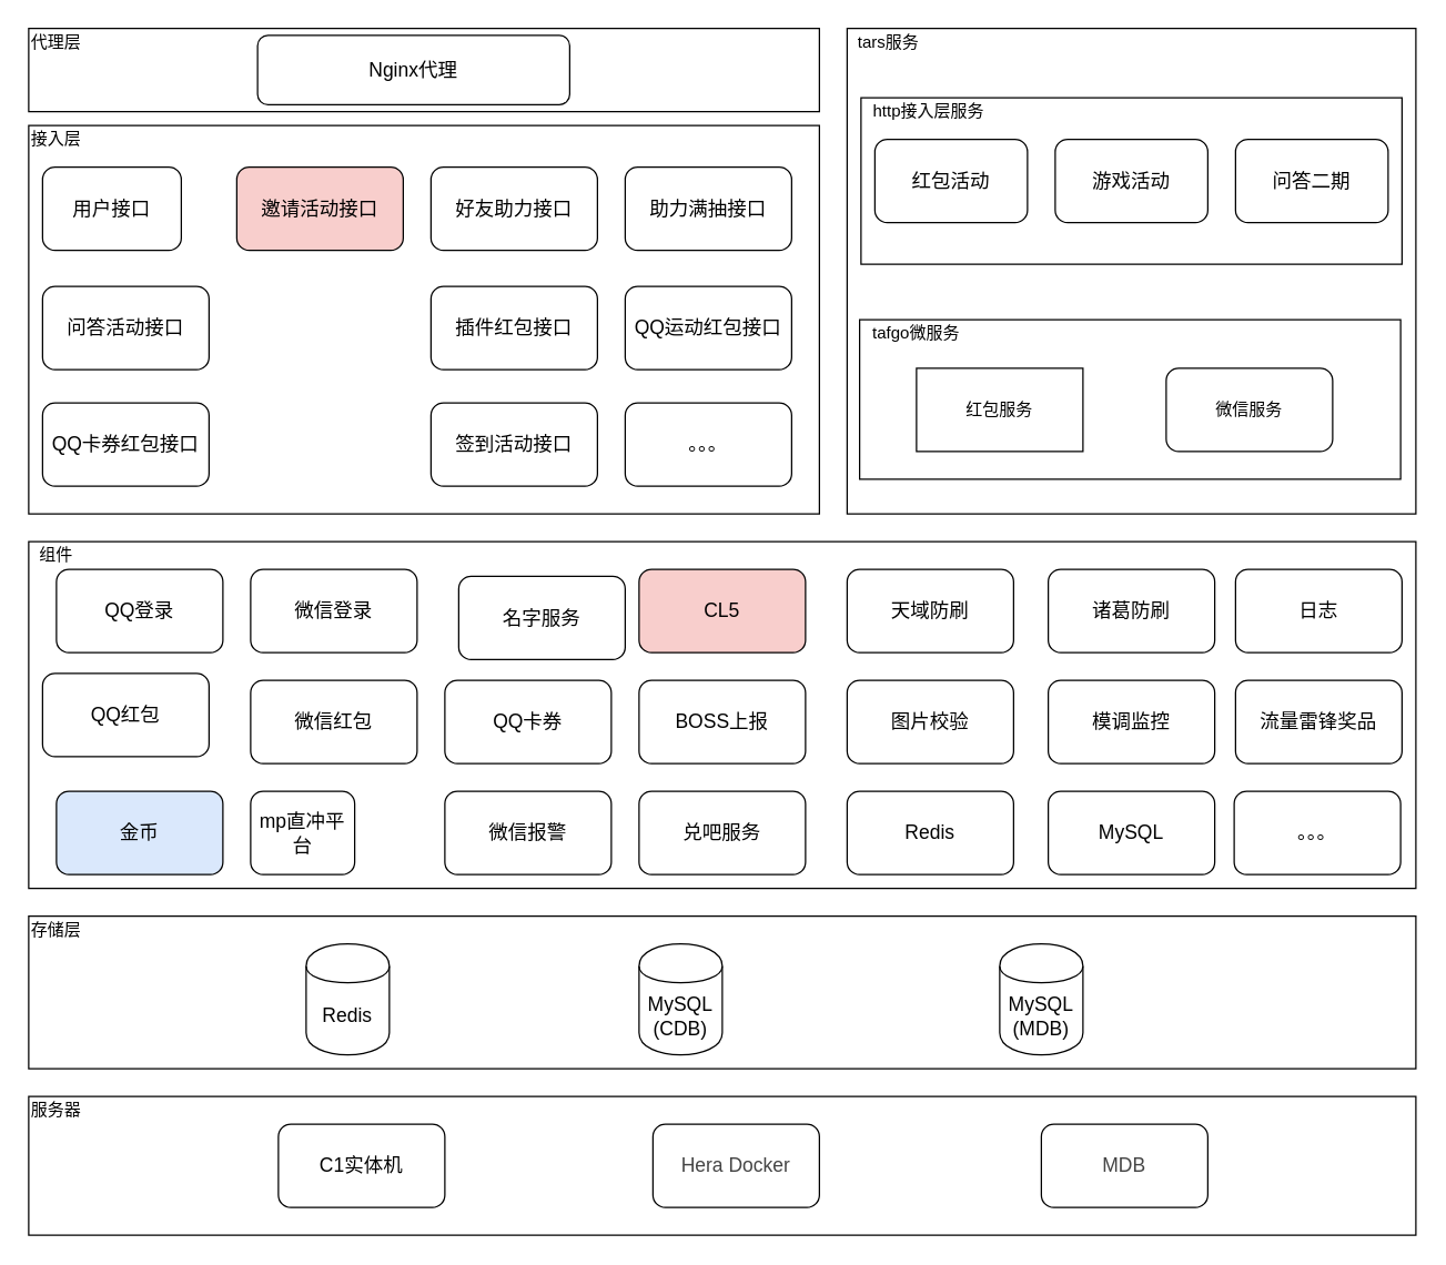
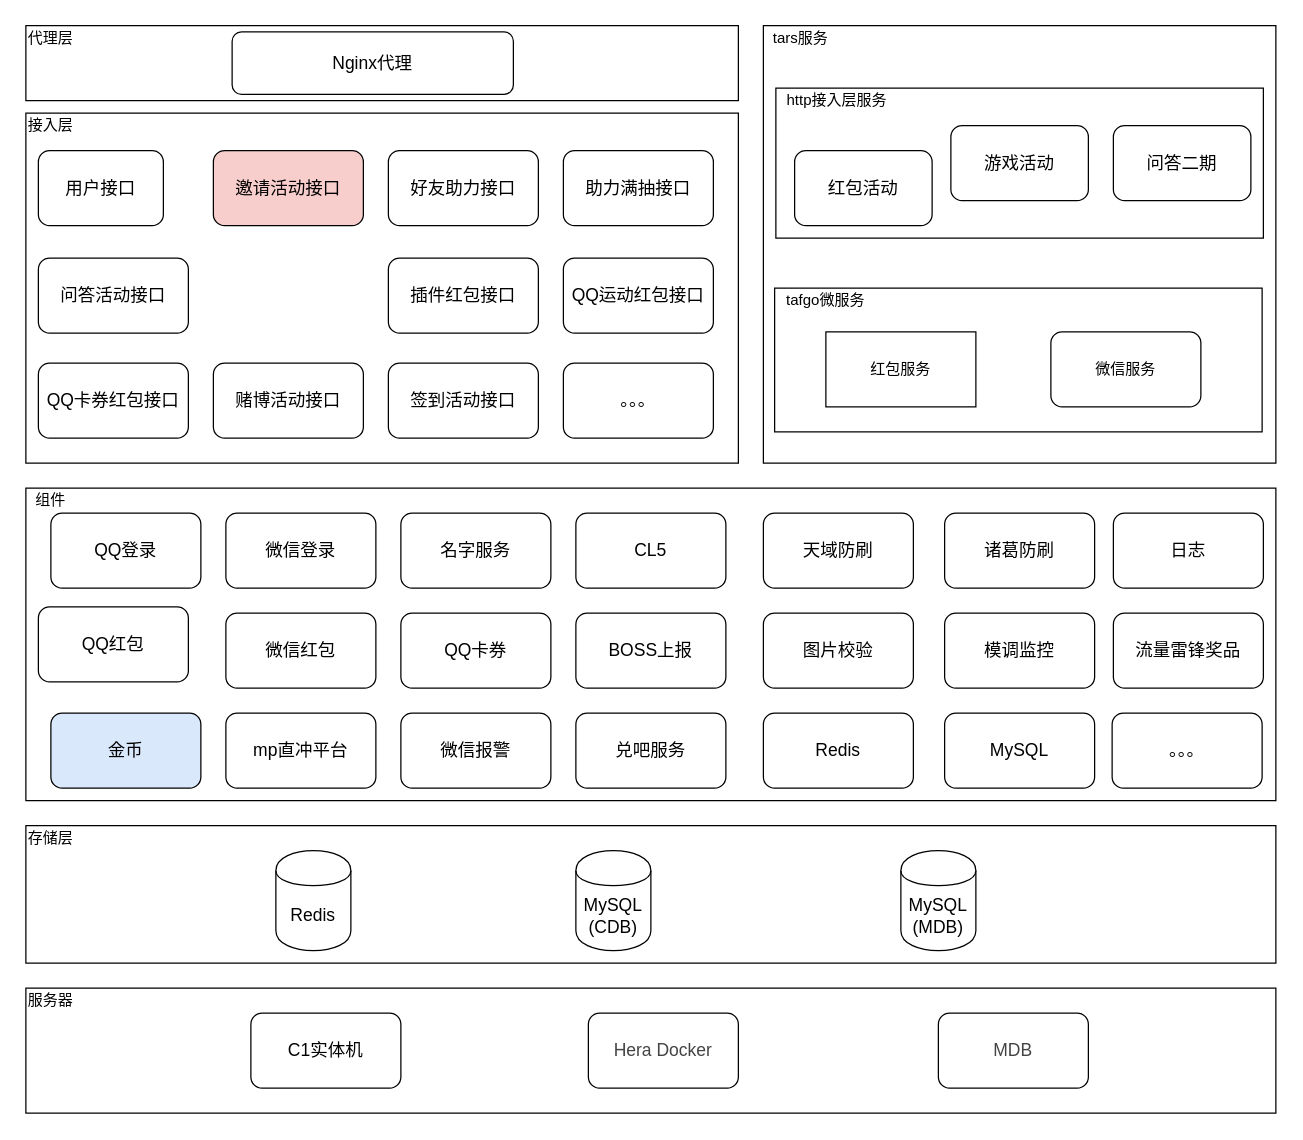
  <mxCell id="0" />
  <mxCell id="1" parent="0" />
  <mxCell id="2" value="" style="rounded=0;whiteSpace=wrap;html=1;" vertex="1" parent="1"><mxGeometry x="20" y="390" width="1000" height="250" as="geometry" /></mxCell>
  <mxCell id="3" value="&lt;br&gt;&lt;br&gt;" style="rounded=0;whiteSpace=wrap;html=1;" parent="1" vertex="1"><mxGeometry x="20" y="90" width="570" height="280" as="geometry" /></mxCell>
  <mxCell id="4" value="&lt;span style=&quot;font-size: 14px&quot;&gt;用户接口&lt;/span&gt;" style="rounded=1;whiteSpace=wrap;html=1;" parent="1" vertex="1"><mxGeometry x="30" y="120" width="100" height="60" as="geometry" /></mxCell>
  <mxCell id="5" value="&lt;font style=&quot;font-size: 14px&quot;&gt;邀请活动接口&lt;/font&gt;" style="rounded=1;whiteSpace=wrap;html=1;fillColor=#f8cecc;" parent="1" vertex="1"><mxGeometry x="170" y="120" width="120" height="60" as="geometry" /></mxCell>
  <mxCell id="6" value="&lt;font style=&quot;font-size: 14px&quot;&gt;好友助力接口&lt;/font&gt;" style="rounded=1;whiteSpace=wrap;html=1;" vertex="1" parent="1"><mxGeometry x="310" y="120" width="120" height="60" as="geometry" /></mxCell>
  <mxCell id="7" value="&lt;font style=&quot;font-size: 14px&quot;&gt;助力满抽接口&lt;/font&gt;" style="rounded=1;whiteSpace=wrap;html=1;" vertex="1" parent="1"><mxGeometry x="450" y="120" width="120" height="60" as="geometry" /></mxCell>
  <mxCell id="8" value="&lt;font style=&quot;font-size: 14px&quot;&gt;问答活动接口&lt;/font&gt;" style="rounded=1;whiteSpace=wrap;html=1;" vertex="1" parent="1"><mxGeometry x="30" y="206" width="120" height="60" as="geometry" /></mxCell>
  <mxCell id="9" value="&lt;font style=&quot;font-size: 14px&quot;&gt;插件红包接口&lt;/font&gt;" style="rounded=1;whiteSpace=wrap;html=1;" vertex="1" parent="1"><mxGeometry x="310" y="206" width="120" height="60" as="geometry" /></mxCell>
  <mxCell id="10" value="&lt;font style=&quot;font-size: 14px&quot;&gt;QQ运动红包接口&lt;/font&gt;" style="rounded=1;whiteSpace=wrap;html=1;" vertex="1" parent="1"><mxGeometry x="450" y="206" width="120" height="60" as="geometry" /></mxCell>
  <mxCell id="11" value="&lt;font style=&quot;font-size: 14px&quot;&gt;QQ卡券红包接口&lt;/font&gt;" style="rounded=1;whiteSpace=wrap;html=1;" vertex="1" parent="1"><mxGeometry x="30" y="290" width="120" height="60" as="geometry" /></mxCell>
+ <mxCell id="12" value="&lt;font style=&quot;font-size: 14px&quot;&gt;赌博活动接口&lt;/font&gt;" style="rounded=1;whiteSpace=wrap;html=1;" vertex="1" parent="1"><mxGeometry x="170" y="290" width="120" height="60" as="geometry" /></mxCell>
  <mxCell id="13" value="&lt;font style=&quot;font-size: 14px&quot;&gt;签到活动接口&lt;/font&gt;" style="rounded=1;whiteSpace=wrap;html=1;" vertex="1" parent="1"><mxGeometry x="310" y="290" width="120" height="60" as="geometry" /></mxCell>
  <mxCell id="14" value="&lt;font style=&quot;font-size: 14px&quot;&gt;。。。&lt;/font&gt;" style="rounded=1;whiteSpace=wrap;html=1;" vertex="1" parent="1"><mxGeometry x="450" y="290" width="120" height="60" as="geometry" /></mxCell>
  <mxCell id="15" value="接入层" style="text;html=1;strokeColor=none;fillColor=none;align=center;verticalAlign=middle;whiteSpace=wrap;rounded=0;" vertex="1" parent="1"><mxGeometry x="20" y="90" width="40" height="20" as="geometry" /></mxCell>
  <mxCell id="16" value="" style="rounded=0;whiteSpace=wrap;html=1;" vertex="1" parent="1"><mxGeometry x="610" y="20" width="410" height="350" as="geometry" /></mxCell>
  <mxCell id="17" value="tars服务" style="text;html=1;strokeColor=none;fillColor=none;align=center;verticalAlign=middle;whiteSpace=wrap;rounded=0;" vertex="1" parent="1"><mxGeometry x="610" y="20" width="60" height="20" as="geometry" /></mxCell>
  <mxCell id="18" value="" style="rounded=0;whiteSpace=wrap;html=1;" vertex="1" parent="1"><mxGeometry x="620" y="70" width="390" height="120" as="geometry" /></mxCell>
  <mxCell id="19" value="" style="rounded=0;whiteSpace=wrap;html=1;" vertex="1" parent="1"><mxGeometry x="619" y="230" width="390" height="115" as="geometry" /></mxCell>
  <mxCell id="20" value="http接入层服务" style="text;html=1;strokeColor=none;fillColor=none;align=center;verticalAlign=middle;whiteSpace=wrap;rounded=0;" vertex="1" parent="1"><mxGeometry x="619" y="70" width="100" height="20" as="geometry" /></mxCell>
- <mxCell id="21" value="&lt;font style=&quot;font-size: 14px&quot;&gt;红包活动&lt;br&gt;&lt;/font&gt;" style="rounded=1;whiteSpace=wrap;html=1;" vertex="1" parent="1"><mxGeometry x="630" y="100" width="110" height="60" as="geometry" /></mxCell>
+ <mxCell id="21" value="&lt;font style=&quot;font-size: 14px&quot;&gt;红包活动&lt;br&gt;&lt;/font&gt;" style="rounded=1;whiteSpace=wrap;html=1;" vertex="1" parent="1"><mxGeometry x="635" y="120" width="110" height="60" as="geometry" /></mxCell>
  <mxCell id="22" value="&lt;font style=&quot;font-size: 14px&quot;&gt;游戏活动&lt;br&gt;&lt;/font&gt;" style="rounded=1;whiteSpace=wrap;html=1;" vertex="1" parent="1"><mxGeometry x="760" y="100" width="110" height="60" as="geometry" /></mxCell>
  <mxCell id="23" value="&lt;font style=&quot;font-size: 14px&quot;&gt;问答二期&lt;br&gt;&lt;/font&gt;" style="rounded=1;whiteSpace=wrap;html=1;" vertex="1" parent="1"><mxGeometry x="890" y="100" width="110" height="60" as="geometry" /></mxCell>
  <mxCell id="24" value="tafgo微服务" style="text;html=1;strokeColor=none;fillColor=none;align=center;verticalAlign=middle;whiteSpace=wrap;rounded=0;" vertex="1" parent="1"><mxGeometry x="625" y="230" width="70" height="20" as="geometry" /></mxCell>
  <mxCell id="25" value="红包服务" style="whiteSpace=wrap;html=1;rounded=0;" vertex="1" parent="1"><mxGeometry x="660" y="265" width="120" height="60" as="geometry" /></mxCell>
  <mxCell id="26" value="微信服务" style="rounded=1;whiteSpace=wrap;html=1;" vertex="1" parent="1"><mxGeometry x="840" y="265" width="120" height="60" as="geometry" /></mxCell>
  <mxCell id="27" value="&lt;span style=&quot;font-size: 14px&quot;&gt;QQ登录&lt;/span&gt;" style="rounded=1;whiteSpace=wrap;html=1;" vertex="1" parent="1"><mxGeometry x="40" y="410" width="120" height="60" as="geometry" /></mxCell>
  <mxCell id="28" value="&lt;span style=&quot;font-size: 14px&quot;&gt;微信登录&lt;/span&gt;" style="rounded=1;whiteSpace=wrap;html=1;" vertex="1" parent="1"><mxGeometry x="180" y="410" width="120" height="60" as="geometry" /></mxCell>
  <mxCell id="29" value="组件" style="text;html=1;strokeColor=none;fillColor=none;align=center;verticalAlign=middle;whiteSpace=wrap;rounded=0;" vertex="1" parent="1"><mxGeometry x="20" y="390" width="40" height="20" as="geometry" /></mxCell>
- <mxCell id="30" value="&lt;span style=&quot;font-size: 14px&quot;&gt;名字服务&lt;/span&gt;" style="rounded=1;whiteSpace=wrap;html=1;" vertex="1" parent="1"><mxGeometry x="330" y="415" width="120" height="60" as="geometry" /></mxCell>
- <mxCell id="31" value="&lt;span style=&quot;font-size: 14px&quot;&gt;CL5&lt;/span&gt;" style="rounded=1;whiteSpace=wrap;html=1;fillColor=#f8cecc;" vertex="1" parent="1"><mxGeometry x="460" y="410" width="120" height="60" as="geometry" /></mxCell>
+ <mxCell id="30" value="&lt;span style=&quot;font-size: 14px&quot;&gt;名字服务&lt;/span&gt;" style="rounded=1;whiteSpace=wrap;html=1;" vertex="1" parent="1"><mxGeometry x="320" y="410" width="120" height="60" as="geometry" /></mxCell>
+ <mxCell id="31" value="&lt;span style=&quot;font-size: 14px&quot;&gt;CL5&lt;/span&gt;" style="rounded=1;whiteSpace=wrap;html=1;" vertex="1" parent="1"><mxGeometry x="460" y="410" width="120" height="60" as="geometry" /></mxCell>
  <mxCell id="32" value="&lt;span style=&quot;font-size: 14px&quot;&gt;天域防刷&lt;/span&gt;" style="rounded=1;whiteSpace=wrap;html=1;" vertex="1" parent="1"><mxGeometry x="610" y="410" width="120" height="60" as="geometry" /></mxCell>
  <mxCell id="33" value="&lt;span style=&quot;font-size: 14px&quot;&gt;诸葛防刷&lt;/span&gt;" style="rounded=1;whiteSpace=wrap;html=1;" vertex="1" parent="1"><mxGeometry x="755" y="410" width="120" height="60" as="geometry" /></mxCell>
  <mxCell id="34" value="&lt;span style=&quot;font-size: 14px&quot;&gt;日志&lt;/span&gt;" style="rounded=1;whiteSpace=wrap;html=1;" vertex="1" parent="1"><mxGeometry x="890" y="410" width="120" height="60" as="geometry" /></mxCell>
  <mxCell id="35" value="&lt;span style=&quot;font-size: 14px&quot;&gt;QQ红包&lt;/span&gt;" style="rounded=1;whiteSpace=wrap;html=1;" vertex="1" parent="1"><mxGeometry x="30" y="485" width="120" height="60" as="geometry" /></mxCell>
  <mxCell id="36" value="&lt;span style=&quot;font-size: 14px&quot;&gt;微信红包&lt;/span&gt;" style="rounded=1;whiteSpace=wrap;html=1;" vertex="1" parent="1"><mxGeometry x="180" y="490" width="120" height="60" as="geometry" /></mxCell>
  <mxCell id="37" value="&lt;span style=&quot;font-size: 14px&quot;&gt;QQ卡券&lt;/span&gt;" style="rounded=1;whiteSpace=wrap;html=1;" vertex="1" parent="1"><mxGeometry x="320" y="490" width="120" height="60" as="geometry" /></mxCell>
  <mxCell id="38" value="&lt;span style=&quot;font-size: 14px&quot;&gt;BOSS上报&lt;/span&gt;" style="rounded=1;whiteSpace=wrap;html=1;" vertex="1" parent="1"><mxGeometry x="460" y="490" width="120" height="60" as="geometry" /></mxCell>
  <mxCell id="39" value="&lt;span style=&quot;font-size: 14px&quot;&gt;图片校验&lt;/span&gt;" style="rounded=1;whiteSpace=wrap;html=1;" vertex="1" parent="1"><mxGeometry x="610" y="490" width="120" height="60" as="geometry" /></mxCell>
  <mxCell id="40" value="&lt;span style=&quot;font-size: 14px&quot;&gt;模调监控&lt;/span&gt;" style="rounded=1;whiteSpace=wrap;html=1;" vertex="1" parent="1"><mxGeometry x="755" y="490" width="120" height="60" as="geometry" /></mxCell>
  <mxCell id="41" value="&lt;span style=&quot;font-size: 14px&quot;&gt;流量雷锋奖品&lt;/span&gt;" style="rounded=1;whiteSpace=wrap;html=1;" vertex="1" parent="1"><mxGeometry x="890" y="490" width="120" height="60" as="geometry" /></mxCell>
  <mxCell id="42" value="&lt;span style=&quot;font-size: 14px&quot;&gt;金币&lt;/span&gt;" style="rounded=1;whiteSpace=wrap;html=1;fillColor=#dae8fc;" vertex="1" parent="1"><mxGeometry x="40" y="570" width="120" height="60" as="geometry" /></mxCell>
- <mxCell id="43" value="&lt;span style=&quot;font-size: 14px&quot;&gt;mp直冲平台&lt;/span&gt;" style="rounded=1;whiteSpace=wrap;html=1;" vertex="1" parent="1"><mxGeometry x="180" y="570" width="75" height="60" as="geometry" /></mxCell>
+ <mxCell id="43" value="&lt;span style=&quot;font-size: 14px&quot;&gt;mp直冲平台&lt;/span&gt;" style="rounded=1;whiteSpace=wrap;html=1;" vertex="1" parent="1"><mxGeometry x="180" y="570" width="120" height="60" as="geometry" /></mxCell>
  <mxCell id="44" value="&lt;span style=&quot;font-size: 14px&quot;&gt;微信报警&lt;/span&gt;" style="rounded=1;whiteSpace=wrap;html=1;" vertex="1" parent="1"><mxGeometry x="320" y="570" width="120" height="60" as="geometry" /></mxCell>
  <mxCell id="45" value="&lt;span style=&quot;font-size: 14px&quot;&gt;兑吧服务&lt;/span&gt;" style="rounded=1;whiteSpace=wrap;html=1;" vertex="1" parent="1"><mxGeometry x="460" y="570" width="120" height="60" as="geometry" /></mxCell>
  <mxCell id="46" value="&lt;span style=&quot;font-size: 14px&quot;&gt;Redis&lt;/span&gt;" style="rounded=1;whiteSpace=wrap;html=1;" vertex="1" parent="1"><mxGeometry x="610" y="570" width="120" height="60" as="geometry" /></mxCell>
  <mxCell id="47" value="&lt;span style=&quot;font-size: 14px&quot;&gt;MySQL&lt;/span&gt;" style="rounded=1;whiteSpace=wrap;html=1;" vertex="1" parent="1"><mxGeometry x="755" y="570" width="120" height="60" as="geometry" /></mxCell>
  <mxCell id="48" value="&lt;span style=&quot;font-size: 14px&quot;&gt;。。。&lt;/span&gt;" style="rounded=1;whiteSpace=wrap;html=1;" vertex="1" parent="1"><mxGeometry x="889" y="570" width="120" height="60" as="geometry" /></mxCell>
  <mxCell id="49" value="" style="rounded=0;whiteSpace=wrap;html=1;" vertex="1" parent="1"><mxGeometry x="20" y="660" width="1000" height="110" as="geometry" /></mxCell>
  <mxCell id="50" value="存储层" style="text;html=1;strokeColor=none;fillColor=none;align=center;verticalAlign=middle;whiteSpace=wrap;rounded=0;" vertex="1" parent="1"><mxGeometry x="20" y="660" width="40" height="20" as="geometry" /></mxCell>
  <mxCell id="51" value="&lt;font style=&quot;font-size: 14px&quot;&gt;Redis&lt;/font&gt;" style="shape=cylinder;whiteSpace=wrap;html=1;boundedLbl=1;backgroundOutline=1;" vertex="1" parent="1"><mxGeometry x="220" y="680" width="60" height="80" as="geometry" /></mxCell>
  <mxCell id="52" value="&lt;font style=&quot;font-size: 14px&quot;&gt;MySQL&lt;br&gt;(CDB)&lt;br&gt;&lt;/font&gt;" style="shape=cylinder;whiteSpace=wrap;html=1;boundedLbl=1;backgroundOutline=1;" vertex="1" parent="1"><mxGeometry x="460" y="680" width="60" height="80" as="geometry" /></mxCell>
  <mxCell id="53" value="&lt;font style=&quot;font-size: 14px&quot;&gt;MySQL&lt;br&gt;(MDB)&lt;br&gt;&lt;/font&gt;" style="shape=cylinder;whiteSpace=wrap;html=1;boundedLbl=1;backgroundOutline=1;" vertex="1" parent="1"><mxGeometry x="720" y="680" width="60" height="80" as="geometry" /></mxCell>
  <mxCell id="54" value="" style="rounded=0;whiteSpace=wrap;html=1;" vertex="1" parent="1"><mxGeometry x="20" y="790" width="1000" height="100" as="geometry" /></mxCell>
  <mxCell id="55" value="服务器" style="text;html=1;strokeColor=none;fillColor=none;align=center;verticalAlign=middle;whiteSpace=wrap;rounded=0;" vertex="1" parent="1"><mxGeometry x="20" y="790" width="40" height="20" as="geometry" /></mxCell>
  <mxCell id="56" value="&lt;font style=&quot;font-size: 14px&quot;&gt;C1实体机&lt;/font&gt;" style="rounded=1;whiteSpace=wrap;html=1;" vertex="1" parent="1"><mxGeometry x="200" y="810" width="120" height="60" as="geometry" /></mxCell>
  <mxCell id="57" value="&lt;span style=&quot;color: rgb(68 , 68 , 68) ; text-align: left ; background-color: rgb(255 , 255 , 255)&quot;&gt;&lt;font style=&quot;font-size: 14px&quot;&gt;Hera Docker&lt;/font&gt;&lt;/span&gt;" style="rounded=1;whiteSpace=wrap;html=1;" vertex="1" parent="1"><mxGeometry x="470" y="810" width="120" height="60" as="geometry" /></mxCell>
  <mxCell id="58" value="&lt;span style=&quot;color: rgb(68 , 68 , 68) ; text-align: left ; background-color: rgb(255 , 255 , 255)&quot;&gt;&lt;font style=&quot;font-size: 14px&quot;&gt;MDB&lt;/font&gt;&lt;/span&gt;" style="rounded=1;whiteSpace=wrap;html=1;" vertex="1" parent="1"><mxGeometry x="750" y="810" width="120" height="60" as="geometry" /></mxCell>
  <mxCell id="59" value="" style="rounded=0;whiteSpace=wrap;html=1;" vertex="1" parent="1"><mxGeometry x="20" y="20" width="570" height="60" as="geometry" /></mxCell>
  <mxCell id="60" value="代理层" style="text;html=1;strokeColor=none;fillColor=none;align=center;verticalAlign=middle;whiteSpace=wrap;rounded=0;" vertex="1" parent="1"><mxGeometry x="20" y="20" width="40" height="20" as="geometry" /></mxCell>
  <mxCell id="61" value="&lt;font style=&quot;font-size: 14px&quot;&gt;Nginx代理&lt;/font&gt;" style="rounded=1;whiteSpace=wrap;html=1;" vertex="1" parent="1"><mxGeometry x="185" y="25" width="225" height="50" as="geometry" /></mxCell>
